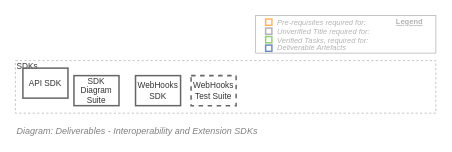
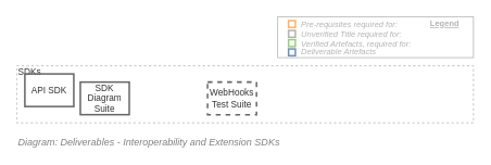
  <mxCell id="0" />
  <mxCell id="1" value="Diagram" parent="0" />
  <mxCell id="2" value="SDKs" style="rounded=0;whiteSpace=wrap;html=1;shadow=0;glass=0;comic=0;strokeColor=#B3B3B3;fillColor=none;fontSize=11;align=left;fontColor=#333333;recursiveResize=0;container=1;collapsible=0;verticalAlign=top;spacing=2;spacingTop=-5;dashed=1;" vertex="1" parent="1"><mxGeometry x="20" y="80" width="560" height="70" as="geometry" /></mxCell>
  <mxCell id="3" value="API SDK" style="rounded=0;whiteSpace=wrap;html=1;shadow=0;glass=0;comic=0;strokeColor=#666666;fontSize=11;align=center;fontColor=#333333;recursiveResize=0;container=1;collapsible=0;strokeWidth=2;fillColor=none;" vertex="1" parent="2"><mxGeometry x="10" y="10" width="60" height="40" as="geometry" /></mxCell>
  <mxCell id="4" value="SDK&lt;br&gt;Diagram Suite" style="rounded=0;whiteSpace=wrap;html=1;shadow=0;glass=0;comic=0;strokeColor=#666666;fontSize=11;align=center;fontColor=#333333;recursiveResize=0;container=1;collapsible=0;strokeWidth=2;fillColor=none;" vertex="1" parent="2"><mxGeometry x="78" y="20" width="60" height="40" as="geometry" /></mxCell>
- <mxCell id="5" value="WebHooks&lt;br&gt;SDK" style="rounded=0;whiteSpace=wrap;html=1;shadow=0;glass=0;comic=0;strokeColor=#666666;fontSize=11;align=center;fontColor=#333333;recursiveResize=0;container=1;collapsible=0;strokeWidth=2;fillColor=none;" vertex="1" parent="2"><mxGeometry x="160" y="20" width="60" height="40" as="geometry" /></mxCell>
  <mxCell id="6" value="WebHooks&lt;br&gt;Test Suite" style="rounded=0;whiteSpace=wrap;html=1;shadow=0;glass=0;comic=0;strokeColor=#666666;fontSize=11;align=center;fontColor=#333333;recursiveResize=0;container=1;collapsible=0;strokeWidth=2;fillColor=none;dashed=1;" vertex="1" parent="2"><mxGeometry x="234" y="20" width="60" height="40" as="geometry" /></mxCell>
  <mxCell id="7" value="Legend" parent="0" />
  <mxCell id="8" value="" style="rounded=0;whiteSpace=wrap;html=1;fontSize=10;align=left;container=1;collapsible=0;fontColor=#B3B3B3;strokeColor=#B3B3B3;" vertex="1" parent="7"><mxGeometry x="340" y="20" width="240" height="50" as="geometry" /></mxCell>
  <mxCell id="9" value="" style="whiteSpace=wrap;html=1;aspect=fixed;fillColor=none;fontSize=10;align=left;fontStyle=2;strokeWidth=2;strokeColor=#FFB366;" vertex="1" parent="8"><mxGeometry x="13.294" y="4.667" width="8.333" height="8.333" as="geometry" /></mxCell>
  <mxCell id="10" value="" style="whiteSpace=wrap;html=1;aspect=fixed;fillColor=none;fontSize=10;align=left;fontStyle=2;strokeWidth=2;strokeColor=#97D077;" vertex="1" parent="8"><mxGeometry x="13.294" y="28" width="8.333" height="8.333" as="geometry" /></mxCell>
  <mxCell id="11" value="" style="whiteSpace=wrap;html=1;aspect=fixed;strokeColor=#6c8ebf;fontSize=10;align=left;fontStyle=2;strokeWidth=2;fillColor=none;" vertex="1" parent="8"><mxGeometry x="13.294" y="39.333" width="8.333" height="8.333" as="geometry" /></mxCell>
  <mxCell id="12" value="Pre-requisites required for:" style="text;html=1;strokeColor=none;fillColor=none;align=left;verticalAlign=middle;whiteSpace=wrap;rounded=0;fontSize=10;fontStyle=2;fontColor=#B3B3B3;" vertex="1" parent="8"><mxGeometry x="26.595" y="4.667" width="213.405" height="8.333" as="geometry" /></mxCell>
- <mxCell id="13" value="Verified Tasks, required for:" style="text;html=1;strokeColor=none;fillColor=none;align=left;verticalAlign=middle;whiteSpace=wrap;rounded=0;fontSize=10;fontStyle=2;fontColor=#B3B3B3;" vertex="1" parent="8"><mxGeometry x="26.59" y="30" width="213.41" height="6.33" as="geometry" /></mxCell>
+ <mxCell id="13" value="Verified Artefacts, required for:" style="text;html=1;strokeColor=none;fillColor=none;align=left;verticalAlign=middle;whiteSpace=wrap;rounded=0;fontSize=10;fontStyle=2;fontColor=#B3B3B3;" vertex="1" parent="8"><mxGeometry x="26.59" y="30" width="213.41" height="6.33" as="geometry" /></mxCell>
  <mxCell id="14" value="Deliverable Artefacts" style="text;html=1;strokeColor=none;fillColor=none;align=left;verticalAlign=middle;whiteSpace=wrap;rounded=0;fontSize=10;fontStyle=2;fontColor=#B3B3B3;" vertex="1" parent="8"><mxGeometry x="26.595" y="39.333" width="213.405" height="8.333" as="geometry" /></mxCell>
  <mxCell id="15" value="Legend" style="text;html=1;strokeColor=none;fillColor=none;align=center;verticalAlign=middle;whiteSpace=wrap;rounded=0;fontSize=10;fontStyle=5;fontColor=#B3B3B3;" vertex="1" parent="8"><mxGeometry x="180" width="50" height="16.67" as="geometry" /></mxCell>
  <mxCell id="16" value="" style="whiteSpace=wrap;html=1;aspect=fixed;fontSize=10;align=left;fontStyle=2;strokeWidth=2;fontColor=#333333;fillColor=none;strokeColor=#B3B3B3;" vertex="1" parent="8"><mxGeometry x="13.294" y="16.667" width="8.333" height="8.333" as="geometry" /></mxCell>
  <mxCell id="17" value="Unverified Title required for:" style="text;html=1;strokeColor=none;fillColor=none;align=left;verticalAlign=middle;whiteSpace=wrap;rounded=0;fontSize=10;fontStyle=2;fontColor=#B3B3B3;" vertex="1" parent="8"><mxGeometry x="26.595" y="16.667" width="213.405" height="8.333" as="geometry" /></mxCell>
  <mxCell id="18" value="Title/Diagram" parent="0" />
  <mxCell id="19" value="&lt;font style=&quot;font-size: 12px&quot;&gt;Diagram: Deliverables - Interoperability and Extension SDKs&lt;br&gt;&lt;/font&gt;" style="text;strokeColor=none;fillColor=none;html=1;fontSize=24;fontStyle=2;verticalAlign=middle;align=left;shadow=0;glass=0;comic=0;opacity=30;fontColor=#808080;rounded=0;" vertex="1" parent="18"><mxGeometry x="20" y="160" width="520" height="20" as="geometry" /></mxCell>
